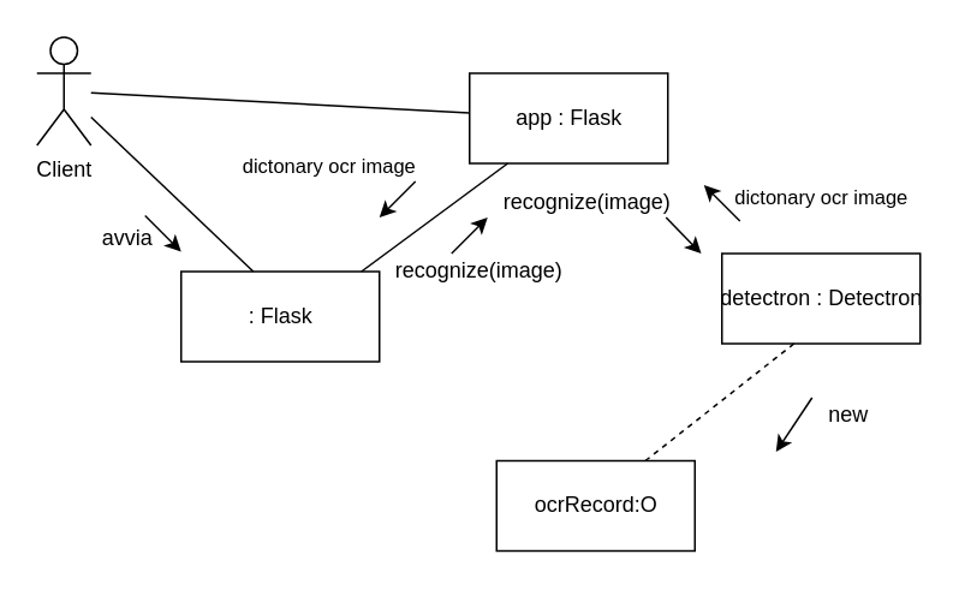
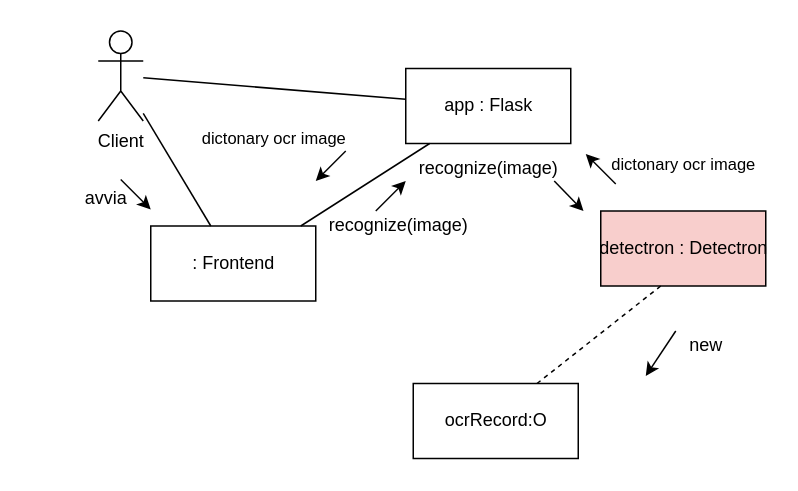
  <mxCell id="0" />
  <mxCell id="1" parent="0" />
- <mxCell id="2" value=": Flask" style="html=1;" vertex="1" parent="1"><mxGeometry x="100" y="150" width="110" height="50" as="geometry" /></mxCell>
- <mxCell id="3" value="app : Flask" style="html=1;" vertex="1" parent="1"><mxGeometry x="260" y="40" width="110" height="50" as="geometry" /></mxCell>
- <mxCell id="4" value="detectron : Detectron" style="html=1;" vertex="1" parent="1"><mxGeometry x="400" y="140" width="110" height="50" as="geometry" /></mxCell>
+ <mxCell id="2" value=": Frontend" style="html=1;" vertex="1" parent="1"><mxGeometry x="100" y="150" width="110" height="50" as="geometry" /></mxCell>
+ <mxCell id="3" value="app : Flask" style="html=1;" vertex="1" parent="1"><mxGeometry x="270" y="45" width="110" height="50" as="geometry" /></mxCell>
+ <mxCell id="4" value="detectron : Detectron" style="html=1;fillColor=#f8cecc;" vertex="1" parent="1"><mxGeometry x="400" y="140" width="110" height="50" as="geometry" /></mxCell>
  <mxCell id="5" value="ocrRecord:O" style="html=1;" vertex="1" parent="1"><mxGeometry x="275" y="255" width="110" height="50" as="geometry" /></mxCell>
  <mxCell id="6" value="" style="endArrow=none;html=1;" edge="1" parent="1" target="3"><mxGeometry width="50" height="50" relative="1" as="geometry"><mxPoint x="200" y="150" as="sourcePoint" /><mxPoint x="250" y="100" as="targetPoint" /></mxGeometry></mxCell>
  <mxCell id="7" value="" style="endArrow=classic;html=1;" edge="1" parent="1"><mxGeometry width="50" height="50" relative="1" as="geometry"><mxPoint x="250" y="140" as="sourcePoint" /><mxPoint x="270" y="120" as="targetPoint" /></mxGeometry></mxCell>
  <mxCell id="8" value="recognize(image)" style="text;html=1;align=center;verticalAlign=middle;resizable=0;points=[];autosize=1;" vertex="1" parent="1"><mxGeometry x="210" y="140" width="110" height="20" as="geometry" /></mxCell>
  <mxCell id="9" value="" style="endArrow=classic;html=1;" edge="1" parent="1"><mxGeometry width="50" height="50" relative="1" as="geometry"><mxPoint x="230" y="100" as="sourcePoint" /><mxPoint x="210" y="120" as="targetPoint" /></mxGeometry></mxCell>
  <mxCell id="10" value="&lt;span style=&quot;font-size: 11px ; background-color: rgb(255 , 255 , 255)&quot;&gt;dictonary ocr image&lt;/span&gt;" style="text;html=1;align=center;verticalAlign=middle;resizable=0;points=[];autosize=1;" vertex="1" parent="1"><mxGeometry x="127" y="82" width="110" height="20" as="geometry" /></mxCell>
  <mxCell id="11" value="" style="endArrow=none;html=1;" edge="1" parent="1" source="3" target="19"><mxGeometry width="50" height="50" relative="1" as="geometry"><mxPoint x="420" y="130" as="sourcePoint" /><mxPoint x="470" y="80" as="targetPoint" /></mxGeometry></mxCell>
  <mxCell id="12" value="" style="endArrow=classic;html=1;" edge="1" parent="1"><mxGeometry width="50" height="50" relative="1" as="geometry"><mxPoint x="369" y="120" as="sourcePoint" /><mxPoint x="388.5" y="140" as="targetPoint" /><Array as="points"><mxPoint x="368.5" y="120" /></Array></mxGeometry></mxCell>
  <mxCell id="13" value="" style="endArrow=classic;html=1;" edge="1" parent="1"><mxGeometry width="50" height="50" relative="1" as="geometry"><mxPoint x="410" y="122" as="sourcePoint" /><mxPoint x="390" y="102" as="targetPoint" /></mxGeometry></mxCell>
  <mxCell id="14" value="recognize(image)" style="text;html=1;align=center;verticalAlign=middle;resizable=0;points=[];autosize=1;" vertex="1" parent="1"><mxGeometry x="270" y="102" width="110" height="20" as="geometry" /></mxCell>
  <mxCell id="15" value="&lt;span style=&quot;font-size: 11px ; background-color: rgb(255 , 255 , 255)&quot;&gt;dictonary ocr image&lt;/span&gt;" style="text;html=1;align=center;verticalAlign=middle;resizable=0;points=[];autosize=1;" vertex="1" parent="1"><mxGeometry x="400" y="99" width="110" height="20" as="geometry" /></mxCell>
  <mxCell id="16" value="" style="endArrow=none;dashed=1;html=1;exitX=0.75;exitY=0;exitDx=0;exitDy=0;" edge="1" parent="1" source="5"><mxGeometry width="50" height="50" relative="1" as="geometry"><mxPoint x="390" y="240" as="sourcePoint" /><mxPoint x="440" y="190" as="targetPoint" /></mxGeometry></mxCell>
  <mxCell id="17" value="" style="endArrow=classic;html=1;" edge="1" parent="1"><mxGeometry width="50" height="50" relative="1" as="geometry"><mxPoint x="450" y="220" as="sourcePoint" /><mxPoint x="430" y="250" as="targetPoint" /></mxGeometry></mxCell>
  <mxCell id="18" value="new" style="text;html=1;align=center;verticalAlign=middle;resizable=0;points=[];autosize=1;" vertex="1" parent="1"><mxGeometry x="450" y="220" width="40" height="20" as="geometry" /></mxCell>
- <mxCell id="19" value="Client" style="shape=umlActor;verticalLabelPosition=bottom;labelBackgroundColor=#ffffff;verticalAlign=top;html=1;outlineConnect=0;" vertex="1" parent="1"><mxGeometry x="20" y="20" width="30" height="60" as="geometry" /></mxCell>
+ <mxCell id="19" value="Client" style="shape=umlActor;verticalLabelPosition=bottom;labelBackgroundColor=#ffffff;verticalAlign=top;html=1;outlineConnect=0;" vertex="1" parent="1"><mxGeometry x="65" y="20" width="30" height="60" as="geometry" /></mxCell>
  <mxCell id="20" value="" style="endArrow=none;html=1;entryX=0.364;entryY=0;entryDx=0;entryDy=0;entryPerimeter=0;" edge="1" parent="1" source="19" target="2"><mxGeometry width="50" height="50" relative="1" as="geometry"><mxPoint x="70" y="100" as="sourcePoint" /><mxPoint x="143" y="160" as="targetPoint" /></mxGeometry></mxCell>
  <mxCell id="21" value="" style="endArrow=classic;html=1;" edge="1" parent="1"><mxGeometry width="50" height="50" relative="1" as="geometry"><mxPoint x="80" y="119" as="sourcePoint" /><mxPoint x="100" y="139" as="targetPoint" /></mxGeometry></mxCell>
  <mxCell id="22" value="avvia" style="text;html=1;align=center;verticalAlign=middle;resizable=0;points=[];autosize=1;" vertex="1" parent="1"><mxGeometry x="50" y="122" width="40" height="20" as="geometry" /></mxCell>
